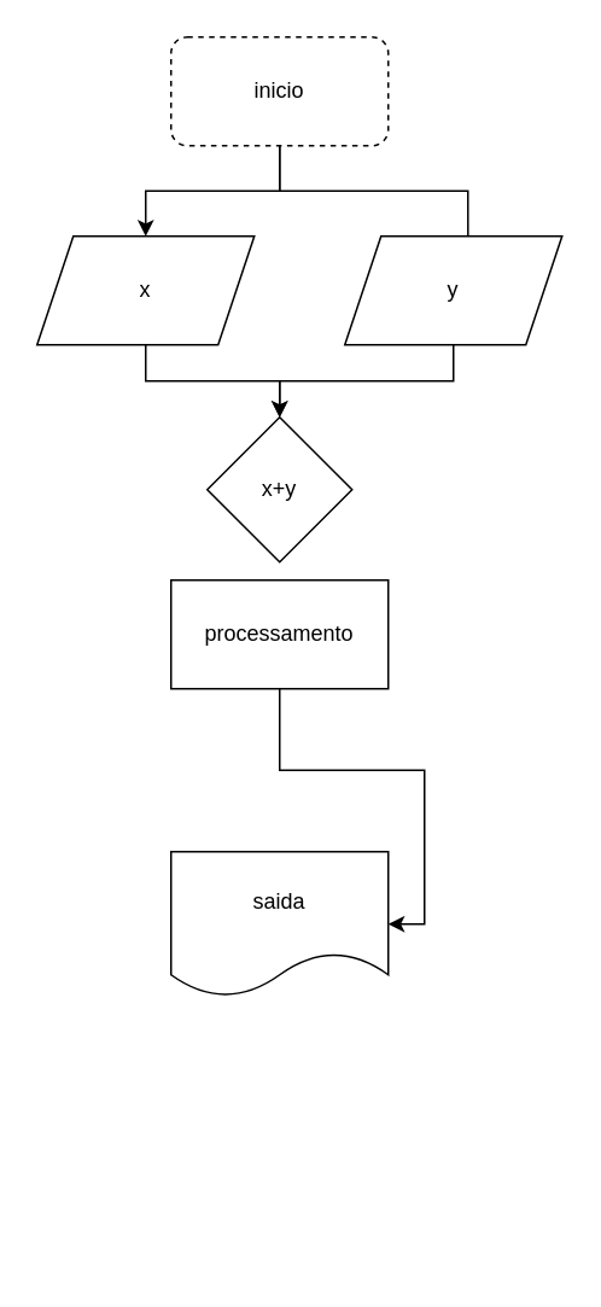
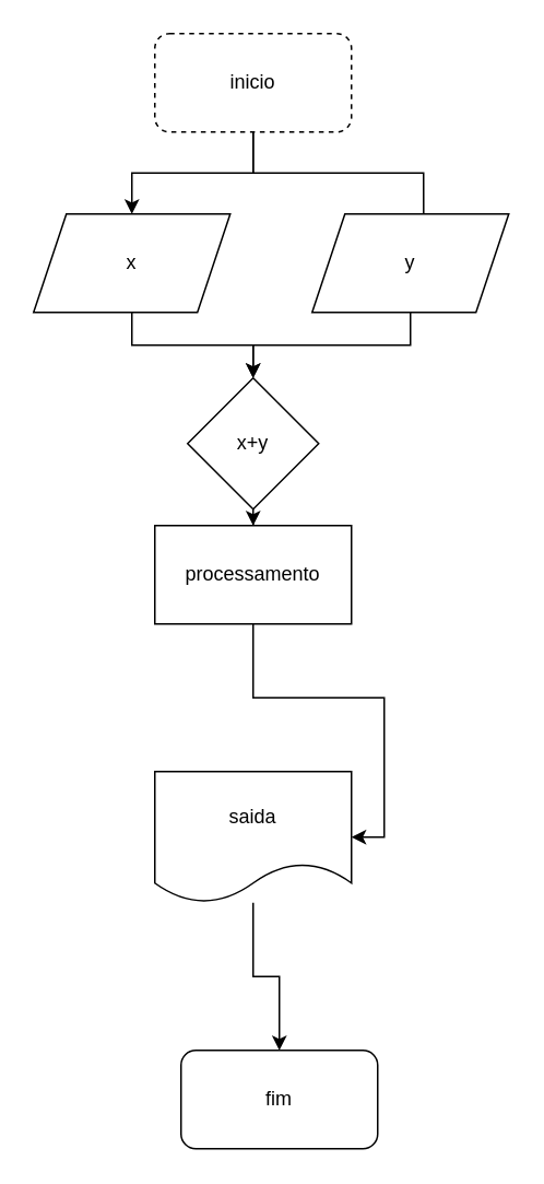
  <mxCell id="0" />
  <mxCell id="1" parent="0" />
  <mxCell id="2" value="" style="edgeStyle=orthogonalEdgeStyle;rounded=0;orthogonalLoop=1;jettySize=auto;html=1;" edge="1" parent="1" source="4" target="6"><mxGeometry relative="1" as="geometry" /></mxCell>
  <mxCell id="3" style="edgeStyle=orthogonalEdgeStyle;rounded=0;orthogonalLoop=1;jettySize=auto;html=1;entryX=0.567;entryY=0.017;entryDx=0;entryDy=0;entryPerimeter=0;endArrow=none;" edge="1" parent="1" source="4" target="15"><mxGeometry relative="1" as="geometry" /></mxCell>
  <mxCell id="4" value="inicio" style="rounded=1;whiteSpace=wrap;html=1;dashed=1;" vertex="1" parent="1"><mxGeometry x="94" y="20" width="120" height="60" as="geometry" /></mxCell>
  <mxCell id="5" value="" style="edgeStyle=orthogonalEdgeStyle;rounded=0;orthogonalLoop=1;jettySize=auto;html=1;" edge="1" parent="1" source="6" target="8"><mxGeometry relative="1" as="geometry" /></mxCell>
  <mxCell id="6" value="x" style="shape=parallelogram;perimeter=parallelogramPerimeter;whiteSpace=wrap;html=1;fixedSize=1;" vertex="1" parent="1"><mxGeometry x="20" y="130" width="120" height="60" as="geometry" /></mxCell>
+ <mxCell id="7" value="" style="edgeStyle=orthogonalEdgeStyle;rounded=0;orthogonalLoop=1;jettySize=auto;html=1;" edge="1" parent="1" source="8" target="12"><mxGeometry relative="1" as="geometry" /></mxCell>
  <mxCell id="8" value="x+y" style="rhombus;whiteSpace=wrap;html=1;" vertex="1" parent="1"><mxGeometry x="114" y="230" width="80" height="80" as="geometry" /></mxCell>
+ <mxCell id="9" style="edgeStyle=orthogonalEdgeStyle;rounded=0;orthogonalLoop=1;jettySize=auto;html=1;entryX=0.5;entryY=0;entryDx=0;entryDy=0;" edge="1" parent="1" source="10" target="13"><mxGeometry relative="1" as="geometry" /></mxCell>
  <mxCell id="10" value="saida" style="shape=document;whiteSpace=wrap;html=1;boundedLbl=1;" vertex="1" parent="1"><mxGeometry x="94" y="470" width="120" height="80" as="geometry" /></mxCell>
  <mxCell id="11" style="edgeStyle=orthogonalEdgeStyle;rounded=0;orthogonalLoop=1;jettySize=auto;html=1;exitX=0.5;exitY=1;exitDx=0;exitDy=0;entryX=1;entryY=0.5;entryDx=0;entryDy=0;" edge="1" parent="1" source="12" target="10"><mxGeometry relative="1" as="geometry" /></mxCell>
  <mxCell id="12" value="processamento" style="rounded=0;whiteSpace=wrap;html=1;" vertex="1" parent="1"><mxGeometry x="94" y="320" width="120" height="60" as="geometry" /></mxCell>
+ <mxCell id="13" value="fim" style="rounded=1;whiteSpace=wrap;html=1;" vertex="1" parent="1"><mxGeometry x="110" y="640" width="120" height="60" as="geometry" /></mxCell>
  <mxCell id="14" style="edgeStyle=orthogonalEdgeStyle;rounded=0;orthogonalLoop=1;jettySize=auto;html=1;entryX=0.5;entryY=0;entryDx=0;entryDy=0;" edge="1" parent="1" source="15" target="8"><mxGeometry relative="1" as="geometry" /></mxCell>
  <mxCell id="15" value="y" style="shape=parallelogram;perimeter=parallelogramPerimeter;whiteSpace=wrap;html=1;fixedSize=1;" vertex="1" parent="1"><mxGeometry x="190" y="130" width="120" height="60" as="geometry" /></mxCell>
